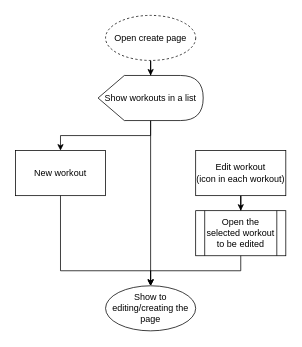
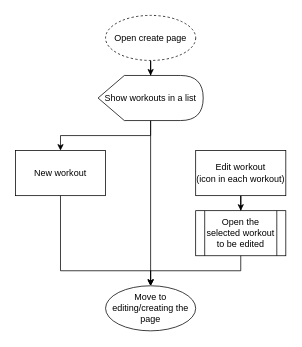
  <mxCell id="0" />
  <mxCell id="1" parent="0" />
  <mxCell id="2" value="" style="edgeStyle=orthogonalEdgeStyle;rounded=0;orthogonalLoop=1;jettySize=auto;html=1;" edge="1" parent="1" source="3" target="6"><mxGeometry relative="1" as="geometry" /></mxCell>
  <mxCell id="3" value="Open create page" style="ellipse;whiteSpace=wrap;html=1;dashed=1;" vertex="1" parent="1"><mxGeometry x="140" y="20" width="120" height="60" as="geometry" /></mxCell>
  <mxCell id="4" value="" style="edgeStyle=orthogonalEdgeStyle;rounded=0;orthogonalLoop=1;jettySize=auto;html=1;" edge="1" parent="1" source="6" target="7"><mxGeometry relative="1" as="geometry" /></mxCell>
  <mxCell id="5" value="" style="edgeStyle=orthogonalEdgeStyle;rounded=0;orthogonalLoop=1;jettySize=auto;html=1;" edge="1" parent="1" source="6" target="11"><mxGeometry relative="1" as="geometry" /></mxCell>
  <mxCell id="6" value="Show workouts in a list" style="shape=display;whiteSpace=wrap;html=1;" vertex="1" parent="1"><mxGeometry x="130" y="100" width="140" height="60" as="geometry" /></mxCell>
  <mxCell id="7" value="New workout" style="whiteSpace=wrap;html=1;" vertex="1" parent="1"><mxGeometry x="20" y="200" width="120" height="60" as="geometry" /></mxCell>
  <mxCell id="8" value="" style="edgeStyle=orthogonalEdgeStyle;rounded=0;orthogonalLoop=1;jettySize=auto;html=1;" edge="1" parent="1" source="9" target="10"><mxGeometry relative="1" as="geometry" /></mxCell>
  <mxCell id="9" value="Edit workout&lt;br&gt;(icon in each workout)" style="whiteSpace=wrap;html=1;" vertex="1" parent="1"><mxGeometry x="260" y="200" width="120" height="60" as="geometry" /></mxCell>
  <mxCell id="10" value="Open the selected workout to be edited" style="shape=process;whiteSpace=wrap;html=1;backgroundOutline=1;" vertex="1" parent="1"><mxGeometry x="260" y="280" width="120" height="60" as="geometry" /></mxCell>
- <mxCell id="11" value="Show to editing/creating the page" style="ellipse;whiteSpace=wrap;html=1;" vertex="1" parent="1"><mxGeometry x="140" y="380" width="120" height="60" as="geometry" /></mxCell>
+ <mxCell id="11" value="Move to editing/creating the page" style="ellipse;whiteSpace=wrap;html=1;" vertex="1" parent="1"><mxGeometry x="140" y="380" width="120" height="60" as="geometry" /></mxCell>
  <mxCell id="12" value="" style="endArrow=classic;html=1;rounded=0;entryX=0.5;entryY=0;entryDx=0;entryDy=0;exitX=0.5;exitY=1;exitDx=0;exitDy=0;" edge="1" parent="1" source="10" target="11"><mxGeometry width="50" height="50" relative="1" as="geometry"><mxPoint x="190" y="270" as="sourcePoint" /><mxPoint x="240" y="220" as="targetPoint" /><Array as="points"><mxPoint x="320" y="360" /><mxPoint x="200" y="360" /></Array></mxGeometry></mxCell>
  <mxCell id="13" value="" style="endArrow=classic;html=1;rounded=0;exitX=0.5;exitY=1;exitDx=0;exitDy=0;" edge="1" parent="1" source="7"><mxGeometry width="50" height="50" relative="1" as="geometry"><mxPoint x="190" y="270" as="sourcePoint" /><mxPoint x="200" y="380" as="targetPoint" /><Array as="points"><mxPoint x="80" y="360" /><mxPoint x="200" y="360" /></Array></mxGeometry></mxCell>
